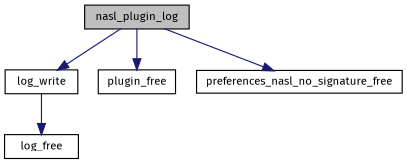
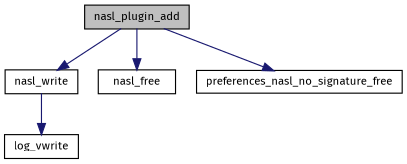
  digraph {
    fontname="Fira Sans"
    rankdir=TB
    node [color=black fontname="Fira Sans" fontsize=10 shape=record]
    edge [color=midnightblue fontname="Fira Sans" fontsize=10 labelfontname=FreeSans labelfontsize=10 style=solid]
-   n1 [fillcolor=grey75 fontcolor=black height=0.2 label=nasl_plugin_log style=filled width=0.4]
-   n2 [height=0.2 label=log_write width=0.4]
-   n3 [height=0.2 label=plugin_free width=0.4]
+   n1 [fillcolor=grey75 fontcolor=black height=0.2 label=nasl_plugin_add style=filled width=0.4]
+   n2 [height=0.2 label=nasl_write width=0.4]
+   n3 [height=0.2 label=nasl_free width=0.4]
    n4 [height=0.2 label=preferences_nasl_no_signature_free width=0.4]
-   n5 [height=0.2 label=log_free width=0.4]
+   n5 [height=0.2 label=log_vwrite width=0.4]
    n1 -> n2
    n1 -> n3
    n1 -> n4
    n2 -> n5
  }
